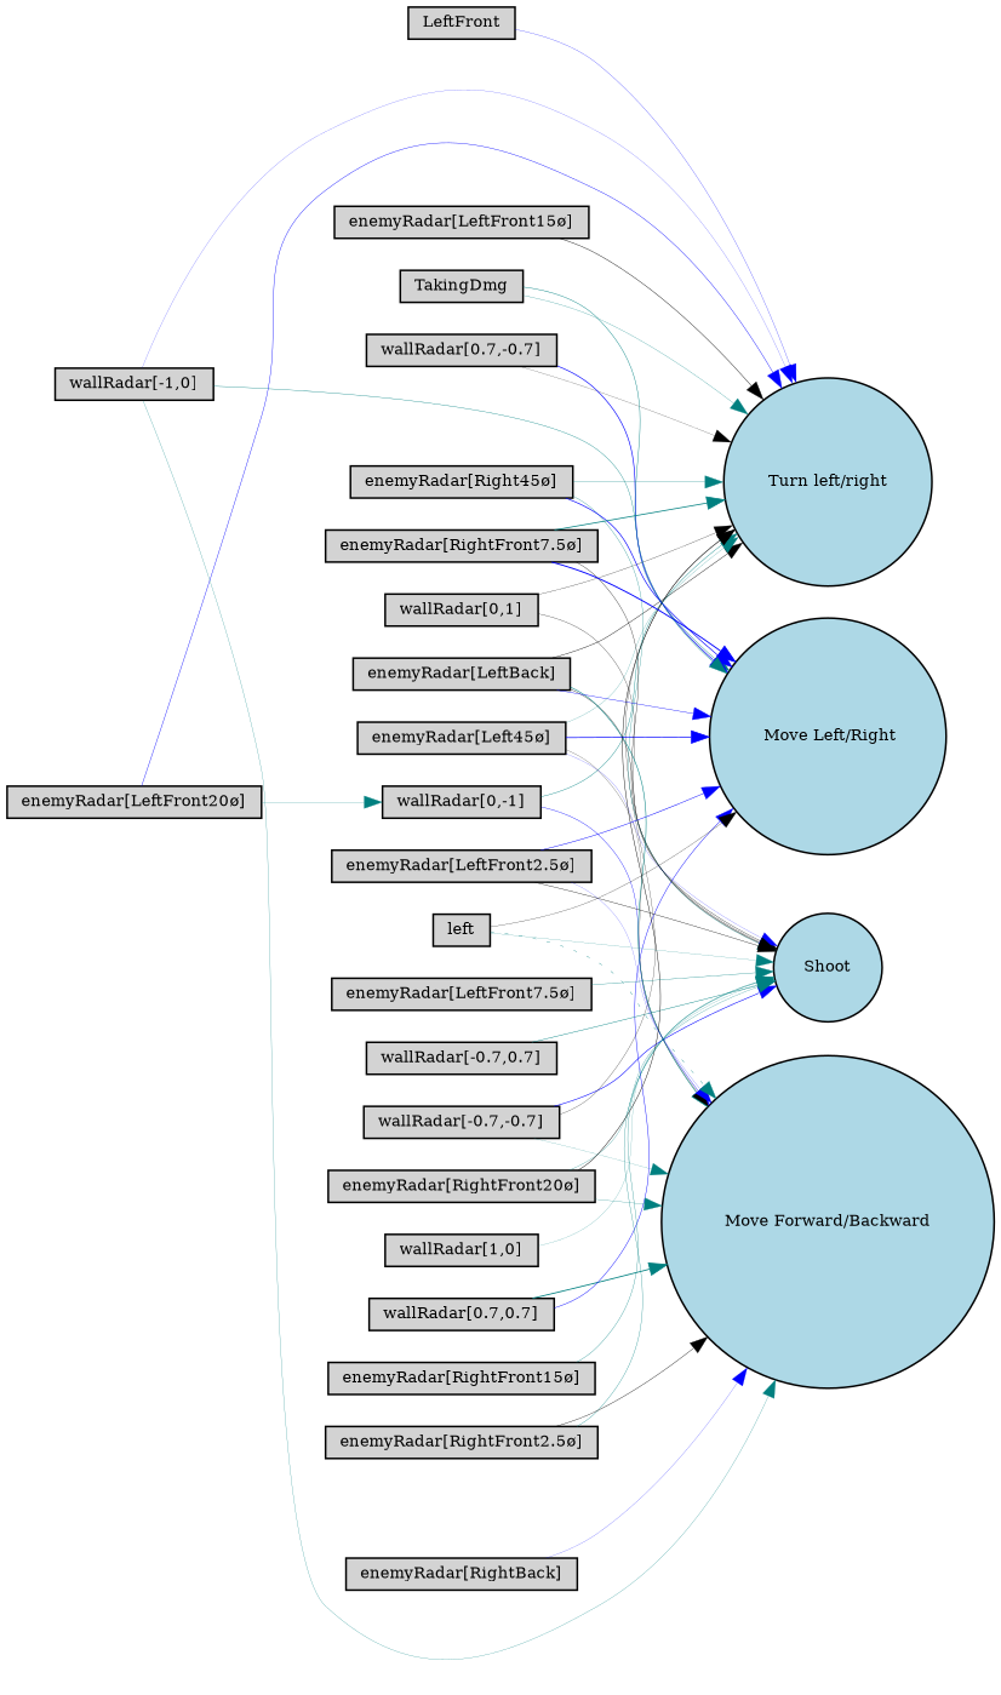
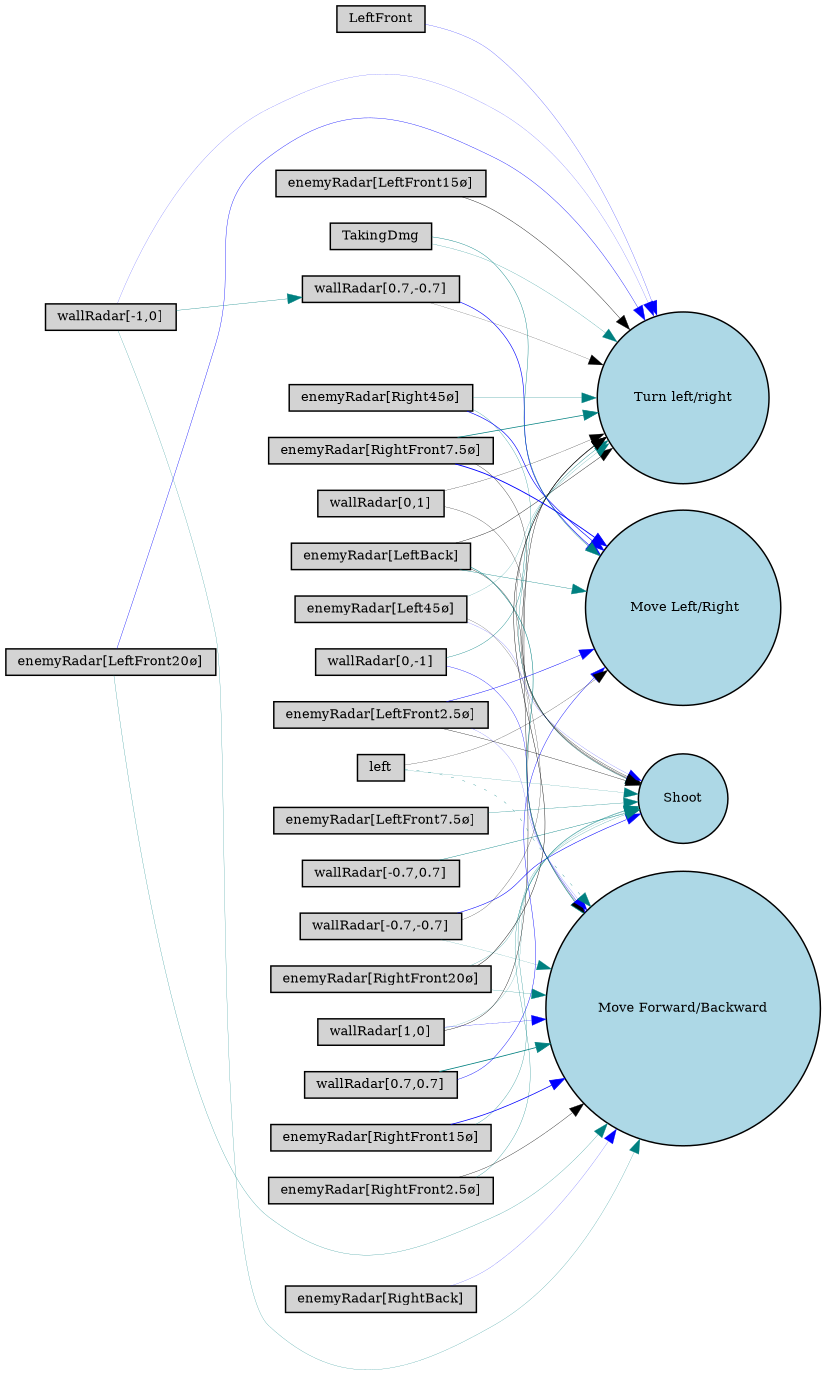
  digraph {
    rankdir=LR
    node [fillcolor=lightgray fontsize=9 shape=box style=filled]
    edge [color=teal style=solid]
    "wallRadar[1,0]" [height=0.2 width=0.2]
    Shoot [fillcolor=lightblue height=0.2 shape=circle width=0.2]
    "Move Forward/Backward" [fillcolor=lightblue height=0.2 shape=circle width=0.2]
    "Turn left/right" [fillcolor=lightblue height=0.2 shape=circle width=0.2]
    "wallRadar[0,1]" [height=0.2 width=0.2]
    "wallRadar[-1,0]" [height=0.2 width=0.2]
    " Move Left/Right" [fillcolor=lightblue height=0.2 shape=circle width=0.2]
    "wallRadar[0,-1]" [height=0.2 width=0.2]
    "wallRadar[0.7,0.7]" [height=0.2 width=0.2]
    "wallRadar[-0.7,0.7]" [height=0.2 width=0.2]
    "wallRadar[-0.7,-0.7]" [height=0.2 width=0.2]
    "wallRadar[0.7,-0.7]" [height=0.2 width=0.2]
    "enemyRadar[RightBack]" [height=0.2 width=0.2]
    "enemyRadar[LeftBack]" [height=0.2 width=0.2]
    "enemyRadar[Right45ø]" [height=0.2 width=0.2]
    "enemyRadar[Left45ø]" [height=0.2 width=0.2]
    "enemyRadar[RightFront20ø]" [height=0.2 width=0.2]
    "enemyRadar[LeftFront20ø]" [height=0.2 width=0.2]
    "enemyRadar[RightFront15ø]" [height=0.2 width=0.2]
    "enemyRadar[LeftFront15ø]" [height=0.2 width=0.2]
    "enemyRadar[RightFront7.5ø]" [height=0.2 width=0.2]
    "enemyRadar[LeftFront7.5ø]" [height=0.2 width=0.2]
    "enemyRadar[RightFront2.5ø]" [height=0.2 width=0.2]
    "enemyRadar[LeftFront2.5ø]" [height=0.2 width=0.2]
    n25 [height=0.2 label=LeftFront width=0.2]
    TakingDmg [height=0.2 width=0.2]
    n27 [height=0.2 label=left width=0.2]
    "wallRadar[1,0]" -> Shoot [penwidth=0.11217101278209178]
+   "wallRadar[1,0]" -> "Move Forward/Backward" [color=blue penwidth=0.15498906386415]
+   "wallRadar[1,0]" -> "Turn left/right" [color=black penwidth=0.24838300966542967]
    "wallRadar[0,1]" -> Shoot [color=black penwidth=0.1732270816389301]
    "wallRadar[0,1]" -> "Turn left/right" [color=black penwidth=0.16589062116678954]
    "wallRadar[-1,0]" -> "Move Forward/Backward" [penwidth=0.15241452849028148]
    "wallRadar[-1,0]" -> "Turn left/right" [color=blue penwidth=0.11002222183555907]
-   "wallRadar[-1,0]" -> " Move Left/Right" [penwidth=0.22996063032400577]
+   "wallRadar[-1,0]" -> "wallRadar[0.7,-0.7]" [penwidth=0.22996063032400577]
    "wallRadar[0,-1]" -> "Move Forward/Backward" [color=blue penwidth=0.23001529901379644]
    "wallRadar[0,-1]" -> "Turn left/right" [penwidth=0.24921549087565534]
    "wallRadar[0.7,0.7]" -> "Move Forward/Backward" [penwidth=0.546863132374938]
    "wallRadar[0.7,0.7]" -> " Move Left/Right" [color=blue penwidth=0.2837510317740536]
    "wallRadar[-0.7,0.7]" -> Shoot [penwidth=0.27569989493400054]
    "wallRadar[-0.7,-0.7]" -> Shoot [color=blue penwidth=0.36176660648017567]
    "wallRadar[-0.7,-0.7]" -> "Move Forward/Backward" [penwidth=0.10533552184167849]
    "wallRadar[-0.7,-0.7]" -> "Turn left/right" [color=black penwidth=0.1588104847385462]
    "wallRadar[0.7,-0.7]" -> "Turn left/right" [color=black penwidth=0.1201864306411406]
    "wallRadar[0.7,-0.7]" -> " Move Left/Right" [color=blue penwidth=0.41227937890798916]
    "enemyRadar[RightBack]" -> "Move Forward/Backward" [color=blue penwidth=0.11867057628277809]
    "enemyRadar[LeftBack]" -> Shoot [color=black penwidth=0.19815905561942615]
    "enemyRadar[LeftBack]" -> "Move Forward/Backward" [penwidth=0.34918225477027276]
    "enemyRadar[LeftBack]" -> "Turn left/right" [color=black penwidth=0.25743851376680305]
-   "enemyRadar[LeftBack]" -> " Move Left/Right" [color=blue penwidth=0.2445018064802347]
+   "enemyRadar[LeftBack]" -> " Move Left/Right" [penwidth=0.2445018064802347]
    "enemyRadar[Right45ø]" -> Shoot [penwidth=0.1924822463422204]
    "enemyRadar[Right45ø]" -> "Turn left/right" [penwidth=0.19381468094236548]
    "enemyRadar[Right45ø]" -> " Move Left/Right" [color=blue penwidth=0.4200505709468574]
    "enemyRadar[Left45ø]" -> Shoot [color=blue penwidth=0.10830388508470315]
    "enemyRadar[Left45ø]" -> "Move Forward/Backward" [color=black penwidth=0.12965813871268297]
    "enemyRadar[Left45ø]" -> "Turn left/right" [penwidth=0.12634837896595572]
-   "enemyRadar[Left45ø]" -> " Move Left/Right" [color=blue penwidth=0.44550474645188587]
    "enemyRadar[RightFront20ø]" -> Shoot [penwidth=0.16218578018464688]
    "enemyRadar[RightFront20ø]" -> "Move Forward/Backward" [penwidth=0.1551523370001464]
    "enemyRadar[RightFront20ø]" -> "Turn left/right" [color=black penwidth=0.28412043404321136]
-   "enemyRadar[LeftFront20ø]" -> "wallRadar[0,-1]" [penwidth=0.16949522722324684]
+   "enemyRadar[LeftFront20ø]" -> "Move Forward/Backward" [penwidth=0.16949522722324684]
    "enemyRadar[LeftFront20ø]" -> "Turn left/right" [color=blue penwidth=0.25397080482778206]
    "enemyRadar[RightFront15ø]" -> Shoot [penwidth=0.19928255007568774]
+   "enemyRadar[RightFront15ø]" -> "Move Forward/Backward" [color=blue penwidth=0.5066579027305981]
    "enemyRadar[LeftFront15ø]" -> "Turn left/right" [color=black penwidth=0.260159100828032]
    "enemyRadar[RightFront7.5ø]" -> Shoot [color=black penwidth=0.20766459407067062]
    "enemyRadar[RightFront7.5ø]" -> "Turn left/right" [penwidth=0.49384686686795276]
    "enemyRadar[RightFront7.5ø]" -> " Move Left/Right" [color=blue penwidth=0.6084321258085238]
    "enemyRadar[LeftFront7.5ø]" -> Shoot [penwidth=0.2035542558760568]
    "enemyRadar[RightFront2.5ø]" -> Shoot [penwidth=0.19893334597422035]
    "enemyRadar[RightFront2.5ø]" -> "Move Forward/Backward" [color=black penwidth=0.2364566536990753]
    "enemyRadar[LeftFront2.5ø]" -> Shoot [color=black penwidth=0.22516262459133682]
    "enemyRadar[LeftFront2.5ø]" -> "Move Forward/Backward" [color=blue penwidth=0.1040195426674905]
    "enemyRadar[LeftFront2.5ø]" -> " Move Left/Right" [color=blue penwidth=0.2978829905981313]
    n25 -> "Turn left/right" [color=blue penwidth=0.15364507124339122]
    TakingDmg -> "Turn left/right" [penwidth=0.160137492488933]
    TakingDmg -> " Move Left/Right" [penwidth=0.27224882672810663]
    n27 -> Shoot [penwidth=0.11047716853644166]
    n27 -> "Move Forward/Backward" [penwidth=0.21776612319546845 style=dotted]
    n27 -> " Move Left/Right" [color=black penwidth=0.15534182706539948]
  }
